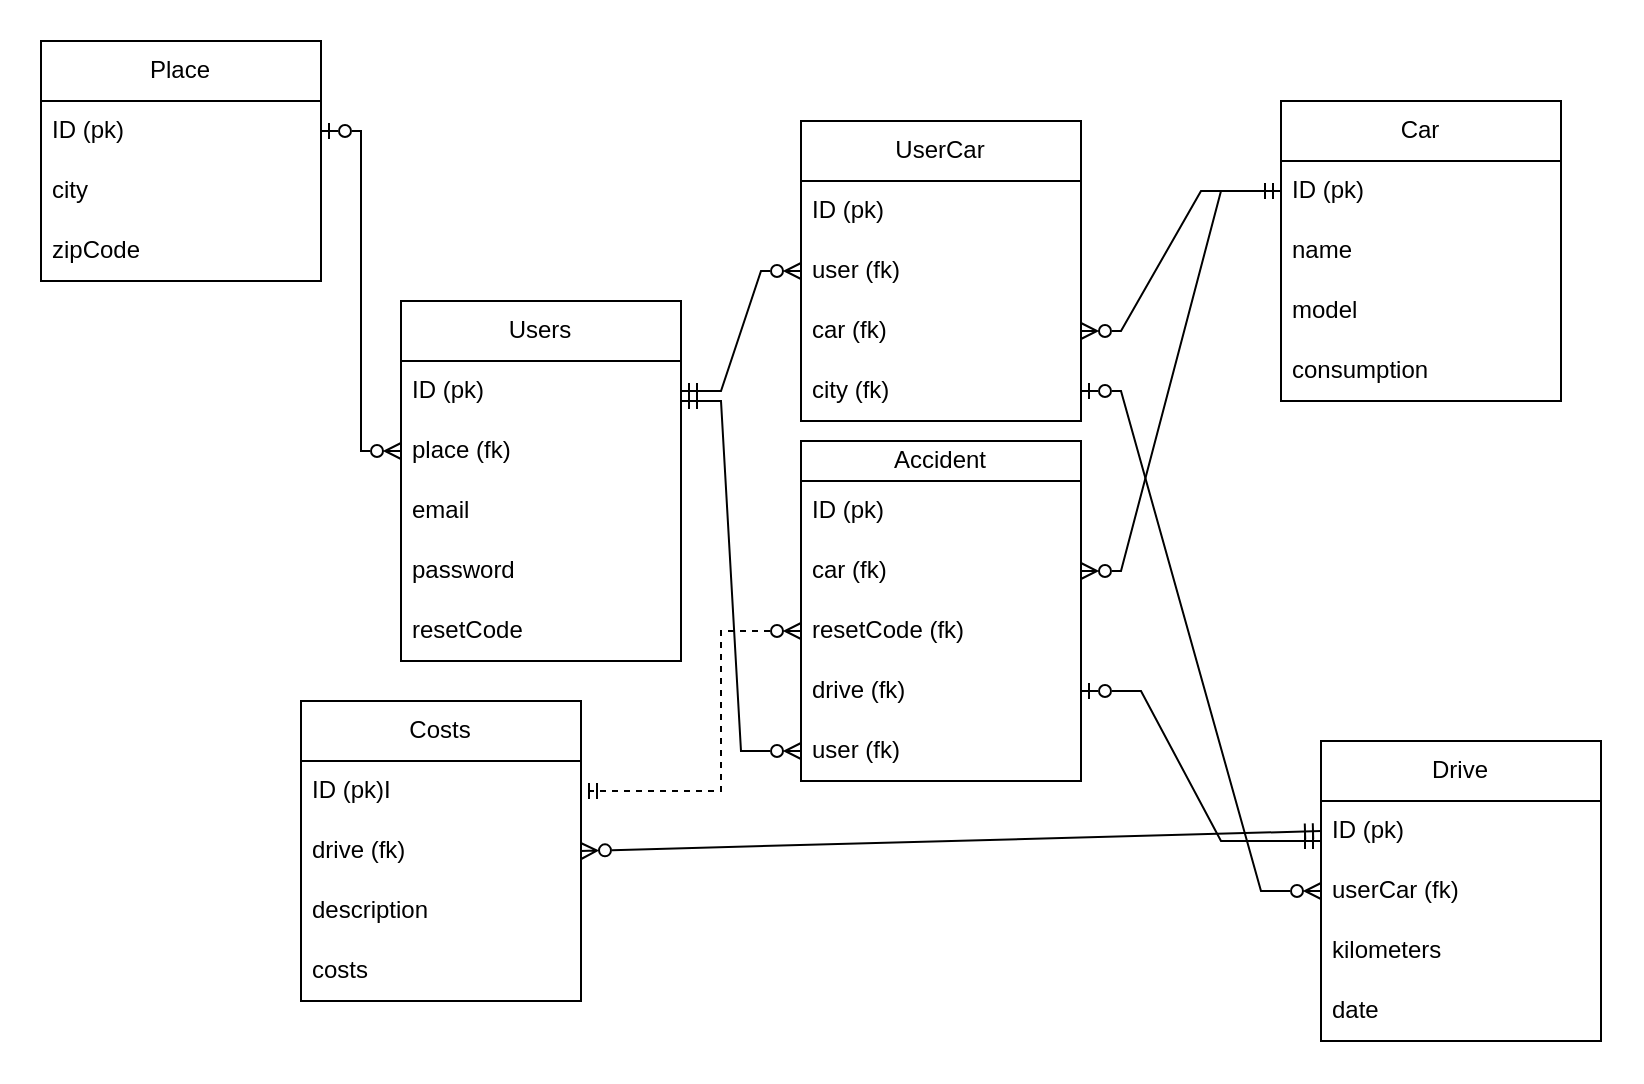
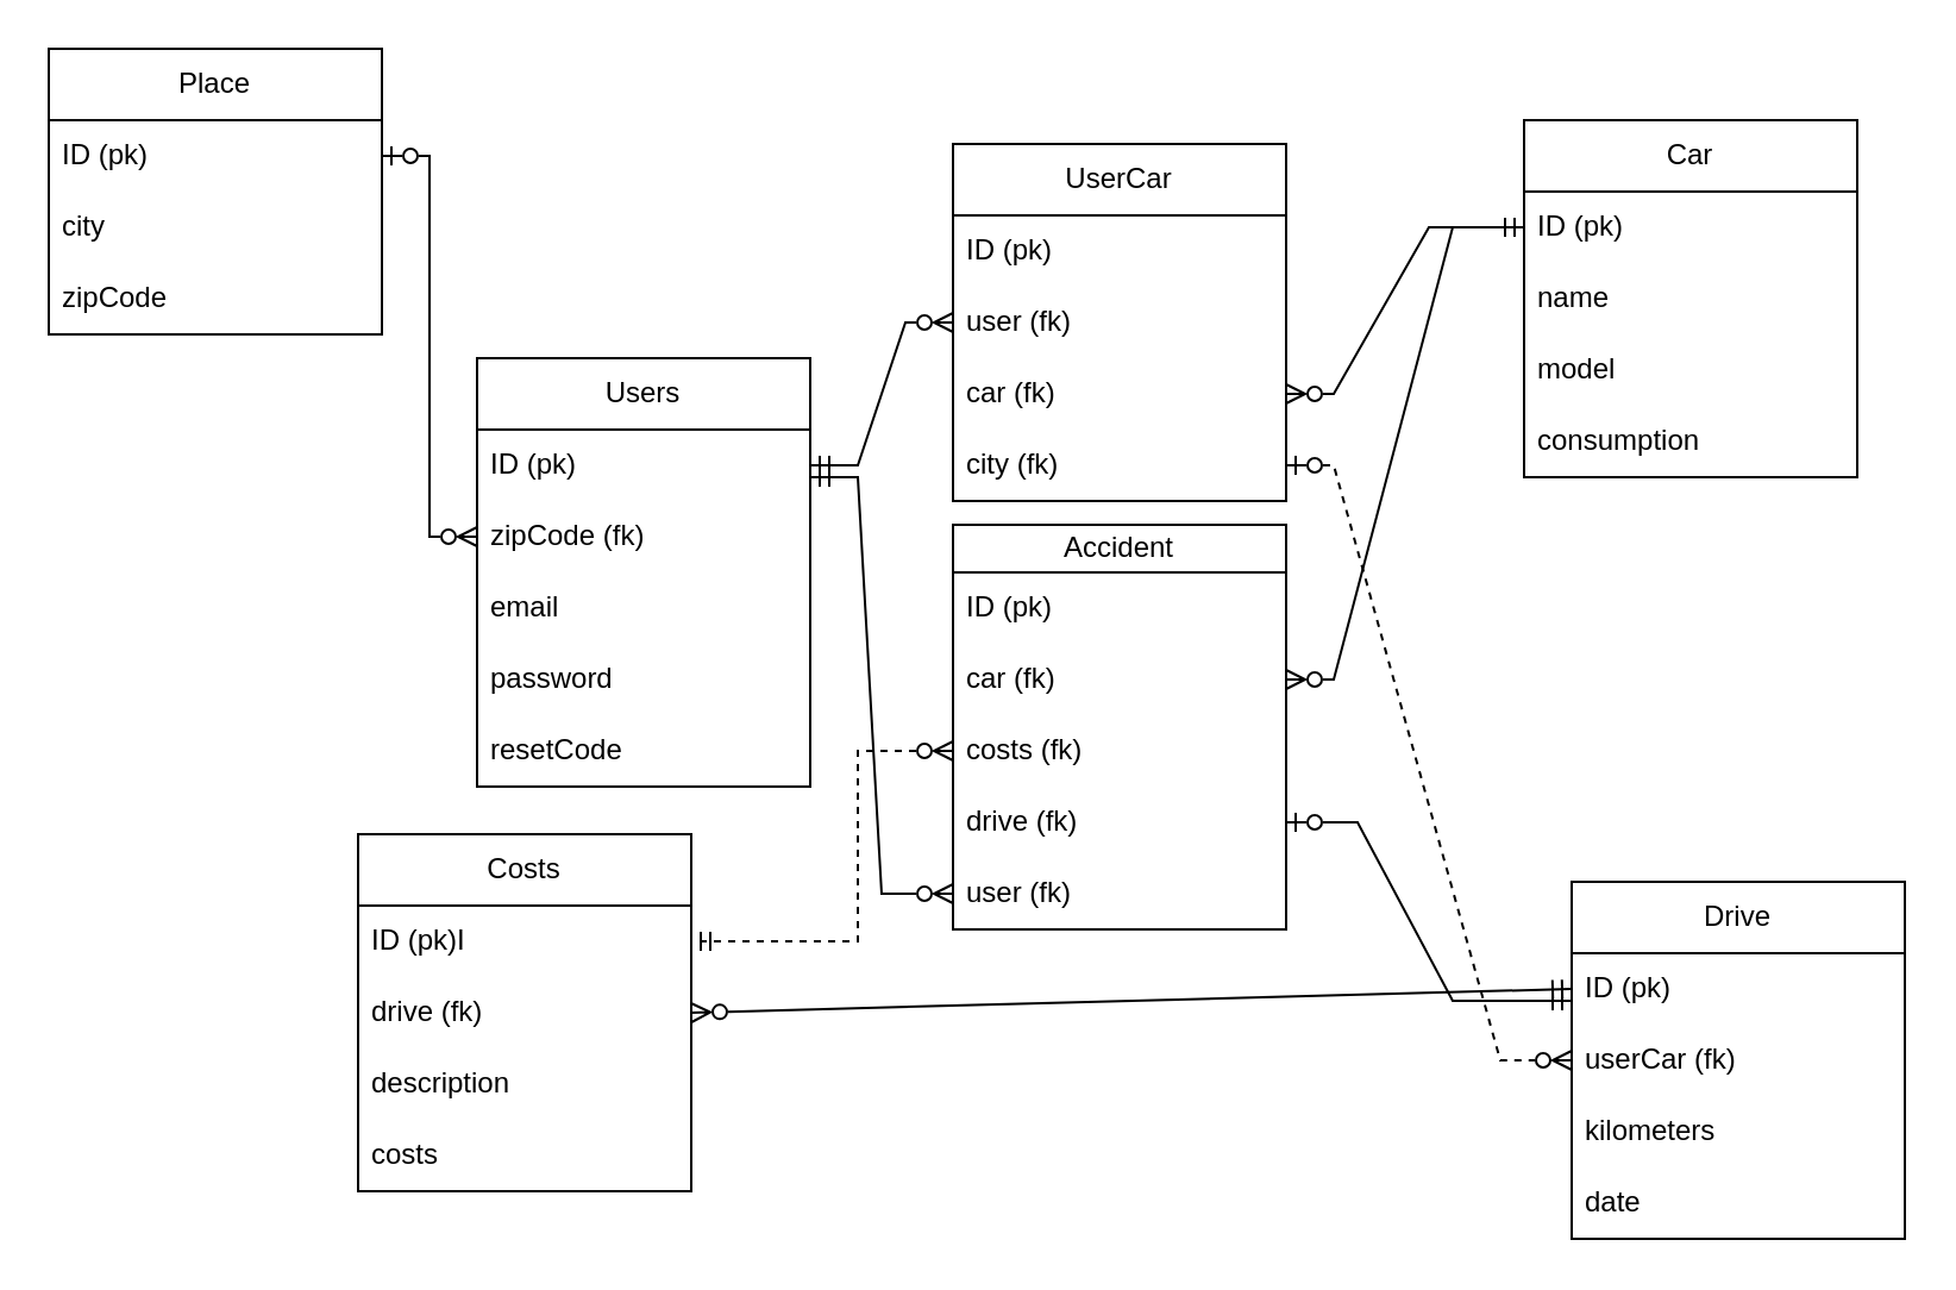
  <mxCell id="0" />
  <mxCell id="1" parent="0" />
  <mxCell id="2" value="Place" style="swimlane;fontStyle=0;childLayout=stackLayout;horizontal=1;startSize=30;horizontalStack=0;resizeParent=1;resizeParentMax=0;resizeLast=0;collapsible=1;marginBottom=0;whiteSpace=wrap;html=1;" vertex="1" parent="1"><mxGeometry x="20" y="20" width="140" height="120" as="geometry" /></mxCell>
  <mxCell id="3" value="ID (pk)" style="text;strokeColor=none;fillColor=none;align=left;verticalAlign=middle;spacingLeft=4;spacingRight=4;overflow=hidden;points=[[0,0.5],[1,0.5]];portConstraint=eastwest;rotatable=0;whiteSpace=wrap;html=1;" vertex="1" parent="2"><mxGeometry y="30" width="140" height="30" as="geometry" /></mxCell>
  <mxCell id="4" value="city" style="text;strokeColor=none;fillColor=none;align=left;verticalAlign=middle;spacingLeft=4;spacingRight=4;overflow=hidden;points=[[0,0.5],[1,0.5]];portConstraint=eastwest;rotatable=0;whiteSpace=wrap;html=1;" vertex="1" parent="2"><mxGeometry y="60" width="140" height="30" as="geometry" /></mxCell>
  <mxCell id="5" value="zipCode" style="text;strokeColor=none;fillColor=none;align=left;verticalAlign=middle;spacingLeft=4;spacingRight=4;overflow=hidden;points=[[0,0.5],[1,0.5]];portConstraint=eastwest;rotatable=0;whiteSpace=wrap;html=1;" vertex="1" parent="2"><mxGeometry y="90" width="140" height="30" as="geometry" /></mxCell>
  <mxCell id="6" value="Users" style="swimlane;fontStyle=0;childLayout=stackLayout;horizontal=1;startSize=30;horizontalStack=0;resizeParent=1;resizeParentMax=0;resizeLast=0;collapsible=1;marginBottom=0;whiteSpace=wrap;html=1;" vertex="1" parent="1"><mxGeometry x="200" y="150" width="140" height="180" as="geometry" /></mxCell>
  <mxCell id="7" value="ID (pk)" style="text;strokeColor=none;fillColor=none;align=left;verticalAlign=middle;spacingLeft=4;spacingRight=4;overflow=hidden;points=[[0,0.5],[1,0.5]];portConstraint=eastwest;rotatable=0;whiteSpace=wrap;html=1;" vertex="1" parent="6"><mxGeometry y="30" width="140" height="30" as="geometry" /></mxCell>
- <mxCell id="8" value="place (fk)" style="text;strokeColor=none;fillColor=none;align=left;verticalAlign=middle;spacingLeft=4;spacingRight=4;overflow=hidden;points=[[0,0.5],[1,0.5]];portConstraint=eastwest;rotatable=0;whiteSpace=wrap;html=1;" vertex="1" parent="6"><mxGeometry y="60" width="140" height="30" as="geometry" /></mxCell>
+ <mxCell id="8" value="zipCode (fk)" style="text;strokeColor=none;fillColor=none;align=left;verticalAlign=middle;spacingLeft=4;spacingRight=4;overflow=hidden;points=[[0,0.5],[1,0.5]];portConstraint=eastwest;rotatable=0;whiteSpace=wrap;html=1;" vertex="1" parent="6"><mxGeometry y="60" width="140" height="30" as="geometry" /></mxCell>
  <mxCell id="9" value="email&lt;span style=&quot;white-space: pre;&quot;&gt;&#09;&lt;/span&gt;" style="text;strokeColor=none;fillColor=none;align=left;verticalAlign=middle;spacingLeft=4;spacingRight=4;overflow=hidden;points=[[0,0.5],[1,0.5]];portConstraint=eastwest;rotatable=0;whiteSpace=wrap;html=1;" vertex="1" parent="6"><mxGeometry y="90" width="140" height="30" as="geometry" /></mxCell>
  <mxCell id="10" value="password" style="text;strokeColor=none;fillColor=none;align=left;verticalAlign=middle;spacingLeft=4;spacingRight=4;overflow=hidden;points=[[0,0.5],[1,0.5]];portConstraint=eastwest;rotatable=0;whiteSpace=wrap;html=1;" vertex="1" parent="6"><mxGeometry y="120" width="140" height="30" as="geometry" /></mxCell>
  <mxCell id="11" value="resetCode" style="text;strokeColor=none;fillColor=none;align=left;verticalAlign=middle;spacingLeft=4;spacingRight=4;overflow=hidden;points=[[0,0.5],[1,0.5]];portConstraint=eastwest;rotatable=0;whiteSpace=wrap;html=1;" vertex="1" parent="6"><mxGeometry y="150" width="140" height="30" as="geometry" /></mxCell>
  <mxCell id="12" value="Accident" style="swimlane;fontStyle=0;childLayout=stackLayout;horizontal=1;startSize=20;horizontalStack=0;resizeParent=1;resizeParentMax=0;resizeLast=0;collapsible=1;marginBottom=0;whiteSpace=wrap;html=1;" vertex="1" parent="1"><mxGeometry x="400" y="220" width="140" height="170" as="geometry" /></mxCell>
  <mxCell id="13" value="ID (pk)" style="text;strokeColor=none;fillColor=none;align=left;verticalAlign=middle;spacingLeft=4;spacingRight=4;overflow=hidden;points=[[0,0.5],[1,0.5]];portConstraint=eastwest;rotatable=0;whiteSpace=wrap;html=1;" vertex="1" parent="12"><mxGeometry y="20" width="140" height="30" as="geometry" /></mxCell>
  <mxCell id="14" value="car (fk)" style="text;strokeColor=none;fillColor=none;align=left;verticalAlign=middle;spacingLeft=4;spacingRight=4;overflow=hidden;points=[[0,0.5],[1,0.5]];portConstraint=eastwest;rotatable=0;whiteSpace=wrap;html=1;" vertex="1" parent="12"><mxGeometry y="50" width="140" height="30" as="geometry" /></mxCell>
- <mxCell id="15" value="resetCode (fk)" style="text;strokeColor=none;fillColor=none;align=left;verticalAlign=middle;spacingLeft=4;spacingRight=4;overflow=hidden;points=[[0,0.5],[1,0.5]];portConstraint=eastwest;rotatable=0;whiteSpace=wrap;html=1;" vertex="1" parent="12"><mxGeometry y="80" width="140" height="30" as="geometry" /></mxCell>
+ <mxCell id="15" value="costs (fk)" style="text;strokeColor=none;fillColor=none;align=left;verticalAlign=middle;spacingLeft=4;spacingRight=4;overflow=hidden;points=[[0,0.5],[1,0.5]];portConstraint=eastwest;rotatable=0;whiteSpace=wrap;html=1;" vertex="1" parent="12"><mxGeometry y="80" width="140" height="30" as="geometry" /></mxCell>
  <mxCell id="16" value="drive (fk)" style="text;strokeColor=none;fillColor=none;align=left;verticalAlign=middle;spacingLeft=4;spacingRight=4;overflow=hidden;points=[[0,0.5],[1,0.5]];portConstraint=eastwest;rotatable=0;whiteSpace=wrap;html=1;" vertex="1" parent="12"><mxGeometry y="110" width="140" height="30" as="geometry" /></mxCell>
  <mxCell id="17" value="user (fk)" style="text;strokeColor=none;fillColor=none;align=left;verticalAlign=middle;spacingLeft=4;spacingRight=4;overflow=hidden;points=[[0,0.5],[1,0.5]];portConstraint=eastwest;rotatable=0;whiteSpace=wrap;html=1;" vertex="1" parent="12"><mxGeometry y="140" width="140" height="30" as="geometry" /></mxCell>
  <mxCell id="18" value="Drive" style="swimlane;fontStyle=0;childLayout=stackLayout;horizontal=1;startSize=30;horizontalStack=0;resizeParent=1;resizeParentMax=0;resizeLast=0;collapsible=1;marginBottom=0;whiteSpace=wrap;html=1;" vertex="1" parent="1"><mxGeometry x="660" y="370" width="140" height="150" as="geometry" /></mxCell>
  <mxCell id="19" value="ID (pk)" style="text;strokeColor=none;fillColor=none;align=left;verticalAlign=middle;spacingLeft=4;spacingRight=4;overflow=hidden;points=[[0,0.5],[1,0.5]];portConstraint=eastwest;rotatable=0;whiteSpace=wrap;html=1;" vertex="1" parent="18"><mxGeometry y="30" width="140" height="30" as="geometry" /></mxCell>
  <mxCell id="20" value="userCar (fk)" style="text;strokeColor=none;fillColor=none;align=left;verticalAlign=middle;spacingLeft=4;spacingRight=4;overflow=hidden;points=[[0,0.5],[1,0.5]];portConstraint=eastwest;rotatable=0;whiteSpace=wrap;html=1;" vertex="1" parent="18"><mxGeometry y="60" width="140" height="30" as="geometry" /></mxCell>
  <mxCell id="21" value="kilometers" style="text;strokeColor=none;fillColor=none;align=left;verticalAlign=middle;spacingLeft=4;spacingRight=4;overflow=hidden;points=[[0,0.5],[1,0.5]];portConstraint=eastwest;rotatable=0;whiteSpace=wrap;html=1;" vertex="1" parent="18"><mxGeometry y="90" width="140" height="30" as="geometry" /></mxCell>
  <mxCell id="22" value="date" style="text;strokeColor=none;fillColor=none;align=left;verticalAlign=middle;spacingLeft=4;spacingRight=4;overflow=hidden;points=[[0,0.5],[1,0.5]];portConstraint=eastwest;rotatable=0;whiteSpace=wrap;html=1;" vertex="1" parent="18"><mxGeometry y="120" width="140" height="30" as="geometry" /></mxCell>
  <mxCell id="23" value="Car" style="swimlane;fontStyle=0;childLayout=stackLayout;horizontal=1;startSize=30;horizontalStack=0;resizeParent=1;resizeParentMax=0;resizeLast=0;collapsible=1;marginBottom=0;whiteSpace=wrap;html=1;" vertex="1" parent="1"><mxGeometry x="640" y="50" width="140" height="150" as="geometry" /></mxCell>
  <mxCell id="24" value="ID (pk)" style="text;strokeColor=none;fillColor=none;align=left;verticalAlign=middle;spacingLeft=4;spacingRight=4;overflow=hidden;points=[[0,0.5],[1,0.5]];portConstraint=eastwest;rotatable=0;whiteSpace=wrap;html=1;" vertex="1" parent="23"><mxGeometry y="30" width="140" height="30" as="geometry" /></mxCell>
  <mxCell id="25" value="name" style="text;strokeColor=none;fillColor=none;align=left;verticalAlign=middle;spacingLeft=4;spacingRight=4;overflow=hidden;points=[[0,0.5],[1,0.5]];portConstraint=eastwest;rotatable=0;whiteSpace=wrap;html=1;" vertex="1" parent="23"><mxGeometry y="60" width="140" height="30" as="geometry" /></mxCell>
  <mxCell id="26" value="model" style="text;strokeColor=none;fillColor=none;align=left;verticalAlign=middle;spacingLeft=4;spacingRight=4;overflow=hidden;points=[[0,0.5],[1,0.5]];portConstraint=eastwest;rotatable=0;whiteSpace=wrap;html=1;" vertex="1" parent="23"><mxGeometry y="90" width="140" height="30" as="geometry" /></mxCell>
  <mxCell id="27" value="consumption" style="text;strokeColor=none;fillColor=none;align=left;verticalAlign=middle;spacingLeft=4;spacingRight=4;overflow=hidden;points=[[0,0.5],[1,0.5]];portConstraint=eastwest;rotatable=0;whiteSpace=wrap;html=1;" vertex="1" parent="23"><mxGeometry y="120" width="140" height="30" as="geometry" /></mxCell>
  <mxCell id="28" value="UserCar" style="swimlane;fontStyle=0;childLayout=stackLayout;horizontal=1;startSize=30;horizontalStack=0;resizeParent=1;resizeParentMax=0;resizeLast=0;collapsible=1;marginBottom=0;whiteSpace=wrap;html=1;" vertex="1" parent="1"><mxGeometry x="400" y="60" width="140" height="150" as="geometry" /></mxCell>
  <mxCell id="29" value="ID (pk)" style="text;strokeColor=none;fillColor=none;align=left;verticalAlign=middle;spacingLeft=4;spacingRight=4;overflow=hidden;points=[[0,0.5],[1,0.5]];portConstraint=eastwest;rotatable=0;whiteSpace=wrap;html=1;" vertex="1" parent="28"><mxGeometry y="30" width="140" height="30" as="geometry" /></mxCell>
  <mxCell id="30" value="user (fk)" style="text;strokeColor=none;fillColor=none;align=left;verticalAlign=middle;spacingLeft=4;spacingRight=4;overflow=hidden;points=[[0,0.5],[1,0.5]];portConstraint=eastwest;rotatable=0;whiteSpace=wrap;html=1;" vertex="1" parent="28"><mxGeometry y="60" width="140" height="30" as="geometry" /></mxCell>
  <mxCell id="31" value="car (fk)" style="text;strokeColor=none;fillColor=none;align=left;verticalAlign=middle;spacingLeft=4;spacingRight=4;overflow=hidden;points=[[0,0.5],[1,0.5]];portConstraint=eastwest;rotatable=0;whiteSpace=wrap;html=1;" vertex="1" parent="28"><mxGeometry y="90" width="140" height="30" as="geometry" /></mxCell>
  <mxCell id="32" value="city (fk)" style="text;strokeColor=none;fillColor=none;align=left;verticalAlign=middle;spacingLeft=4;spacingRight=4;overflow=hidden;points=[[0,0.5],[1,0.5]];portConstraint=eastwest;rotatable=0;whiteSpace=wrap;html=1;" vertex="1" parent="28"><mxGeometry y="120" width="140" height="30" as="geometry" /></mxCell>
  <mxCell id="33" value="Costs" style="swimlane;fontStyle=0;childLayout=stackLayout;horizontal=1;startSize=30;horizontalStack=0;resizeParent=1;resizeParentMax=0;resizeLast=0;collapsible=1;marginBottom=0;whiteSpace=wrap;html=1;" vertex="1" parent="1"><mxGeometry x="150" y="350" width="140" height="150" as="geometry" /></mxCell>
  <mxCell id="34" value="ID (pk)I" style="text;strokeColor=none;fillColor=none;align=left;verticalAlign=middle;spacingLeft=4;spacingRight=4;overflow=hidden;points=[[0,0.5],[1,0.5]];portConstraint=eastwest;rotatable=0;whiteSpace=wrap;html=1;" vertex="1" parent="33"><mxGeometry y="30" width="140" height="30" as="geometry" /></mxCell>
  <mxCell id="35" value="drive (fk)" style="text;strokeColor=none;fillColor=none;align=left;verticalAlign=middle;spacingLeft=4;spacingRight=4;overflow=hidden;points=[[0,0.5],[1,0.5]];portConstraint=eastwest;rotatable=0;whiteSpace=wrap;html=1;" vertex="1" parent="33"><mxGeometry y="60" width="140" height="30" as="geometry" /></mxCell>
  <mxCell id="36" value="description" style="text;strokeColor=none;fillColor=none;align=left;verticalAlign=middle;spacingLeft=4;spacingRight=4;overflow=hidden;points=[[0,0.5],[1,0.5]];portConstraint=eastwest;rotatable=0;whiteSpace=wrap;html=1;" vertex="1" parent="33"><mxGeometry y="90" width="140" height="30" as="geometry" /></mxCell>
  <mxCell id="37" value="costs" style="text;strokeColor=none;fillColor=none;align=left;verticalAlign=middle;spacingLeft=4;spacingRight=4;overflow=hidden;points=[[0,0.5],[1,0.5]];portConstraint=eastwest;rotatable=0;whiteSpace=wrap;html=1;" vertex="1" parent="33"><mxGeometry y="120" width="140" height="30" as="geometry" /></mxCell>
  <mxCell id="38" value="" style="endArrow=ERzeroToMany;html=1;rounded=0;exitX=1;exitY=0.5;exitDx=0;exitDy=0;entryX=0;entryY=0.5;entryDx=0;entryDy=0;startArrow=ERzeroToOne;startFill=0;endFill=0;" edge="1" parent="1" source="3" target="8"><mxGeometry width="50" height="50" relative="1" as="geometry"><mxPoint x="390" y="130" as="sourcePoint" /><mxPoint x="440" y="80" as="targetPoint" /><Array as="points"><mxPoint x="180" y="65" /><mxPoint x="180" y="225" /></Array></mxGeometry></mxCell>
  <mxCell id="39" value="" style="endArrow=ERmandOne;html=1;rounded=0;exitX=0;exitY=0.5;exitDx=0;exitDy=0;entryX=1;entryY=0.5;entryDx=0;entryDy=0;startArrow=ERzeroToMany;startFill=0;endFill=0;" edge="1" parent="1" source="30" target="7"><mxGeometry width="50" height="50" relative="1" as="geometry"><mxPoint x="390" y="310" as="sourcePoint" /><mxPoint x="440" y="260" as="targetPoint" /><Array as="points"><mxPoint x="380" y="135" /><mxPoint x="360" y="195" /></Array></mxGeometry></mxCell>
  <mxCell id="40" value="" style="endArrow=ERmandOne;html=1;rounded=0;exitX=1;exitY=0.5;exitDx=0;exitDy=0;entryX=0;entryY=0.5;entryDx=0;entryDy=0;startArrow=ERzeroToMany;startFill=0;endFill=0;" edge="1" parent="1" source="31" target="24"><mxGeometry width="50" height="50" relative="1" as="geometry"><mxPoint x="410" y="145" as="sourcePoint" /><mxPoint x="350" y="205" as="targetPoint" /><Array as="points"><mxPoint x="560" y="165" /><mxPoint x="600" y="95" /></Array></mxGeometry></mxCell>
- <mxCell id="41" value="" style="endArrow=ERzeroToMany;html=1;rounded=0;exitX=1;exitY=0.5;exitDx=0;exitDy=0;entryX=0;entryY=0.5;entryDx=0;entryDy=0;startArrow=ERzeroToOne;startFill=0;endFill=0;" edge="1" parent="1" source="32" target="20"><mxGeometry width="50" height="50" relative="1" as="geometry"><mxPoint x="540" y="240" as="sourcePoint" /><mxPoint x="580" y="400" as="targetPoint" /><Array as="points"><mxPoint x="560" y="195" /><mxPoint x="630" y="445" /></Array></mxGeometry></mxCell>
+ <mxCell id="41" value="" style="endArrow=ERzeroToMany;html=1;rounded=0;exitX=1;exitY=0.5;exitDx=0;exitDy=0;entryX=0;entryY=0.5;entryDx=0;entryDy=0;startArrow=ERzeroToOne;startFill=0;endFill=0;dashed=1;" edge="1" parent="1" source="32" target="20"><mxGeometry width="50" height="50" relative="1" as="geometry"><mxPoint x="540" y="240" as="sourcePoint" /><mxPoint x="580" y="400" as="targetPoint" /><Array as="points"><mxPoint x="560" y="195" /><mxPoint x="630" y="445" /></Array></mxGeometry></mxCell>
  <mxCell id="42" value="" style="endArrow=ERmandOne;html=1;rounded=0;exitX=1;exitY=0.5;exitDx=0;exitDy=0;entryX=0;entryY=0.5;entryDx=0;entryDy=0;startArrow=ERzeroToMany;startFill=0;endFill=0;" edge="1" parent="1" source="35" target="19"><mxGeometry width="50" height="50" relative="1" as="geometry"><mxPoint x="480" y="340" as="sourcePoint" /><mxPoint x="580" y="270" as="targetPoint" /><Array as="points" /></mxGeometry></mxCell>
  <mxCell id="43" value="" style="endArrow=ERmandOne;html=1;rounded=0;entryX=0;entryY=0.5;entryDx=0;entryDy=0;startArrow=ERzeroToMany;startFill=0;endFill=0;exitX=1;exitY=0.5;exitDx=0;exitDy=0;" edge="1" parent="1" source="14" target="24"><mxGeometry width="50" height="50" relative="1" as="geometry"><mxPoint x="540" y="320" as="sourcePoint" /><mxPoint x="600" y="285" as="targetPoint" /><Array as="points"><mxPoint x="560" y="285" /><mxPoint x="610" y="95" /></Array></mxGeometry></mxCell>
  <mxCell id="44" value="" style="endArrow=ERmandOne;html=1;rounded=0;startArrow=ERzeroToMany;startFill=0;endFill=0;exitX=0;exitY=0.5;exitDx=0;exitDy=0;" edge="1" parent="1" source="17"><mxGeometry width="50" height="50" relative="1" as="geometry"><mxPoint x="370" y="450" as="sourcePoint" /><mxPoint x="340" y="200" as="targetPoint" /><Array as="points"><mxPoint x="370" y="375" /><mxPoint x="360" y="200" /></Array></mxGeometry></mxCell>
  <mxCell id="45" value="" style="endArrow=ERmandOne;html=1;rounded=0;entryX=1;entryY=0.5;entryDx=0;entryDy=0;startArrow=ERzeroToMany;startFill=0;endFill=0;exitX=0;exitY=0.5;exitDx=0;exitDy=0;dashed=1;" edge="1" parent="1" source="15" target="34"><mxGeometry width="50" height="50" relative="1" as="geometry"><mxPoint x="480" y="460" as="sourcePoint" /><mxPoint x="640" y="435" as="targetPoint" /><Array as="points"><mxPoint x="360" y="315" /><mxPoint x="360" y="395" /></Array></mxGeometry></mxCell>
  <mxCell id="46" value="" style="endArrow=ERmandOne;html=1;rounded=0;exitX=1;exitY=0.5;exitDx=0;exitDy=0;startArrow=ERzeroToOne;startFill=0;endFill=0;" edge="1" parent="1" source="16"><mxGeometry width="50" height="50" relative="1" as="geometry"><mxPoint x="300" y="435" as="sourcePoint" /><mxPoint x="660" y="420" as="targetPoint" /><Array as="points"><mxPoint x="570" y="345" /><mxPoint x="610" y="420" /></Array></mxGeometry></mxCell>
